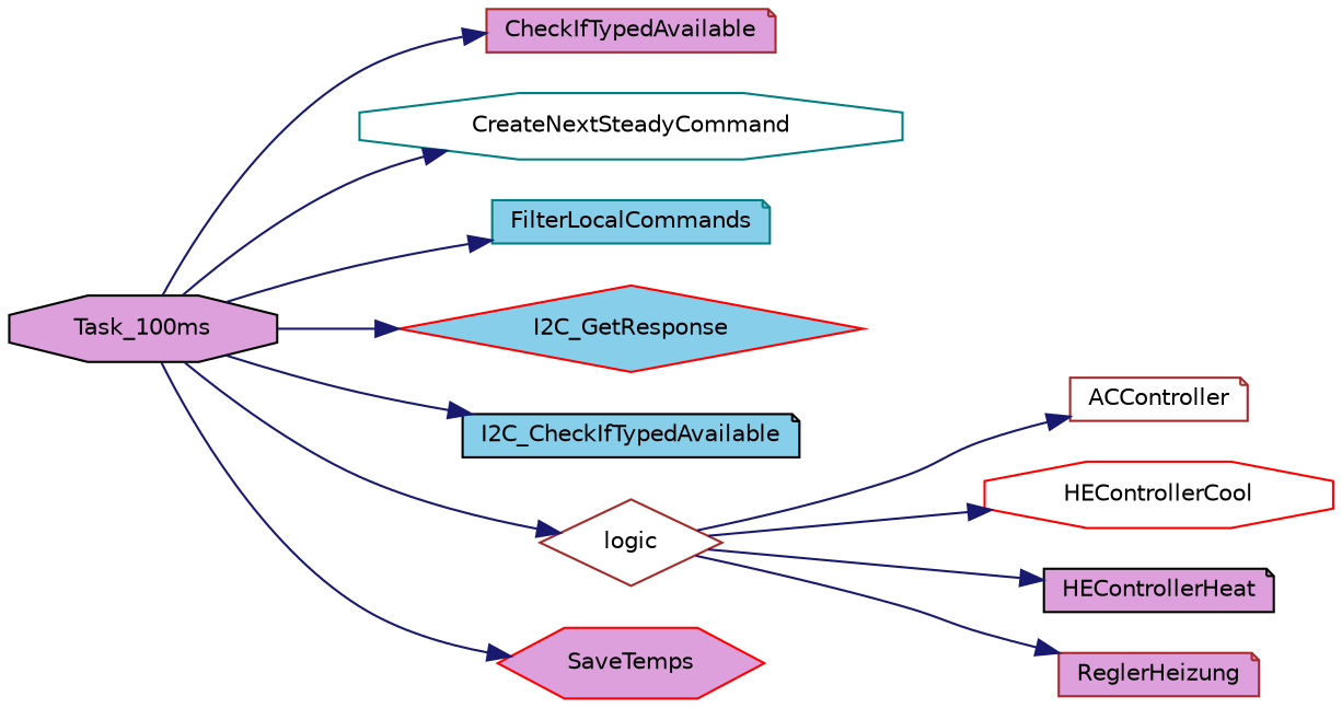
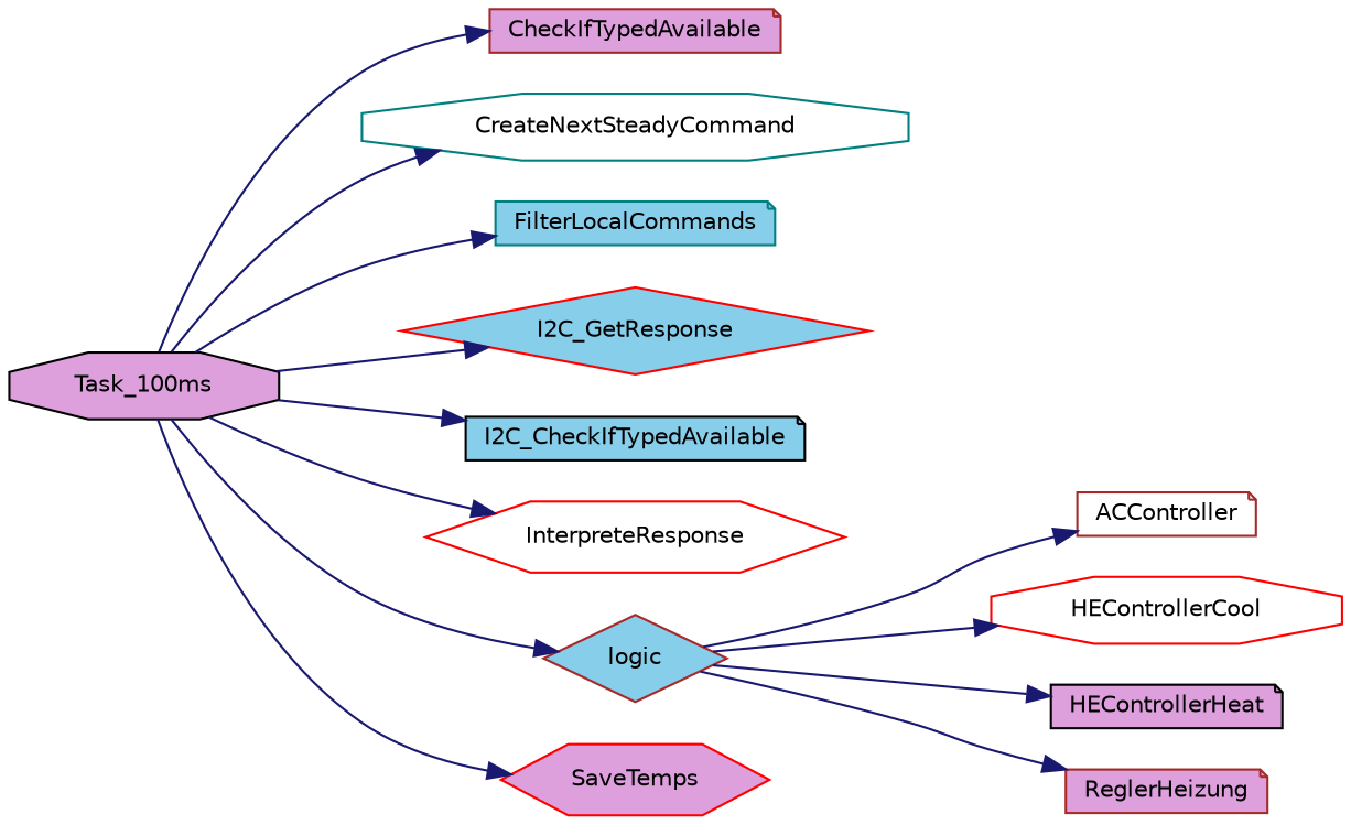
  digraph {
    fontname="DejaVu Sans"
    rankdir=LR
    node [color=brown fillcolor=plum fontname="DejaVu Sans" fontsize=10 shape=note style=filled]
    edge [color=midnightblue fontname="DejaVu Sans" fontsize=10 labelfontname=Helvetica labelfontsize=10 style=solid]
    n1 [color=black fontcolor=black height=0.2 label=Task_100ms shape=octagon width=0.4]
    n2 [height=0.2 label=CheckIfTypedAvailable width=0.4]
    n3 [color=teal fillcolor=white height=0.2 label=CreateNextSteadyCommand shape=octagon width=0.4]
    n4 [color=teal fillcolor=skyblue height=0.2 label=FilterLocalCommands width=0.4]
    n5 [color=red fillcolor=skyblue height=0.2 label=I2C_GetResponse shape=diamond width=0.4]
    n6 [color=black fillcolor=skyblue height=0.2 label=I2C_CheckIfTypedAvailable width=0.4]
-   n8 [fillcolor=white height=0.2 label=logic shape=diamond width=0.4]
+   n7 [color=red fillcolor=white height=0.2 label=InterpreteResponse shape=hexagon width=0.4]
+   n8 [fillcolor=skyblue height=0.2 label=logic shape=diamond width=0.4]
    n9 [color=red height=0.2 label=SaveTemps shape=hexagon width=0.4]
    n10 [fillcolor=white height=0.2 label=ACController width=0.4]
    n11 [color=red fillcolor=white height=0.2 label=HEControllerCool shape=octagon width=0.4]
    n12 [color=black height=0.2 label=HEControllerHeat width=0.4]
    n13 [height=0.2 label=ReglerHeizung width=0.4]
    n1 -> n2
    n1 -> n3
    n1 -> n4
    n1 -> n5
    n1 -> n6
+   n1 -> n7
    n1 -> n8
    n1 -> n9
    n8 -> n10
    n8 -> n11
    n8 -> n12
    n8 -> n13
  }
